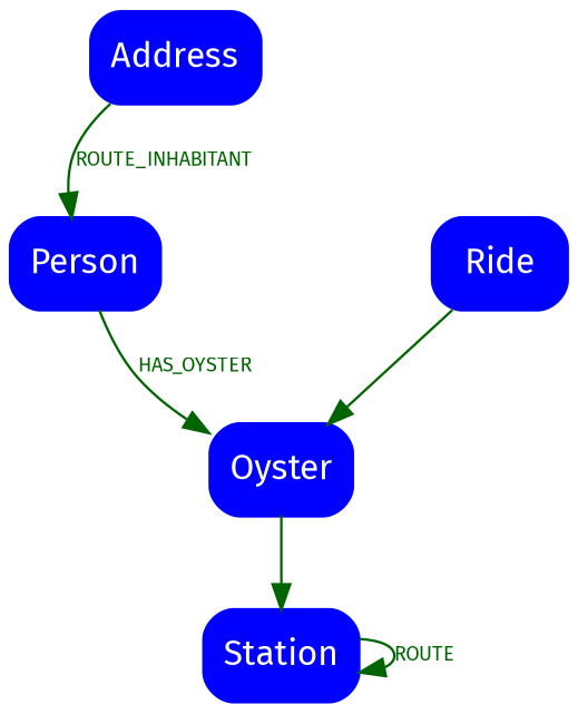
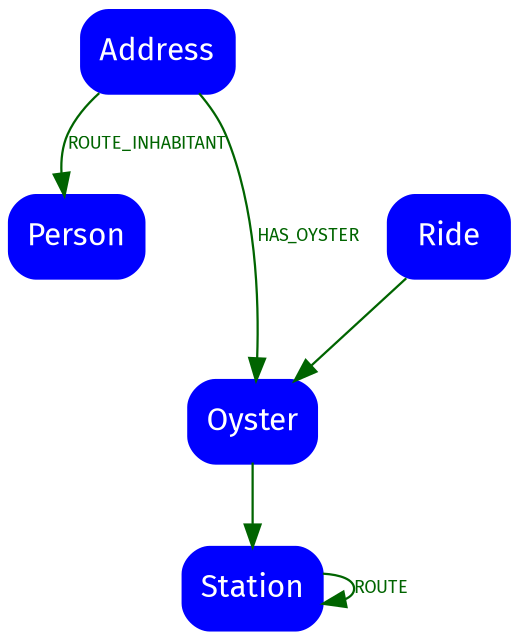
  digraph {
    fontname="Fira Sans"
    nodesep=0.2
    node [color=Blue fillcolor=Blue fontcolor=white fontname="Fira Sans" shape=Mrecord style=filled]
    edge [color=darkgreen fontcolor=darkgreen fontname="Fira Sans" fontsize=8]
    n1 [label=Person]
    n2 [label=Oyster]
    n3 [label=Station]
    n4 [label=Address]
    n5 [label=Ride]
-   n1 -> n2 [label=HAS_OYSTER]
+   n4 -> n2 [label=HAS_OYSTER]
    n2 -> n3
    n3 -> n3 [label=ROUTE]
    n4 -> n1 [label=ROUTE_INHABITANT]
    n5 -> n2
  }
